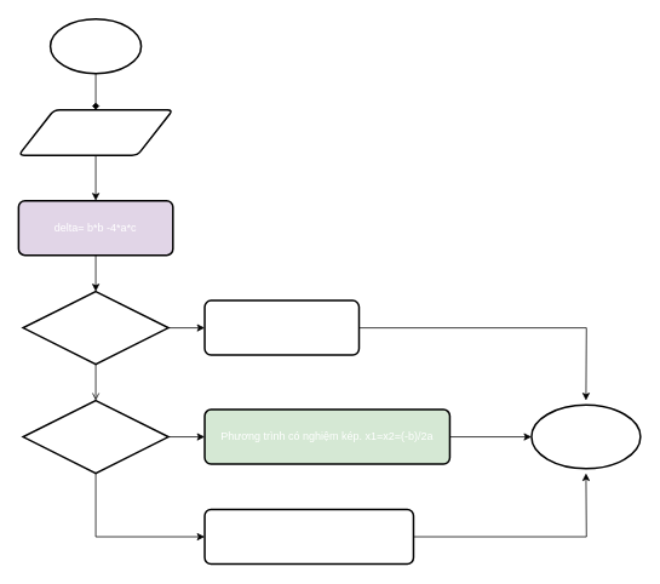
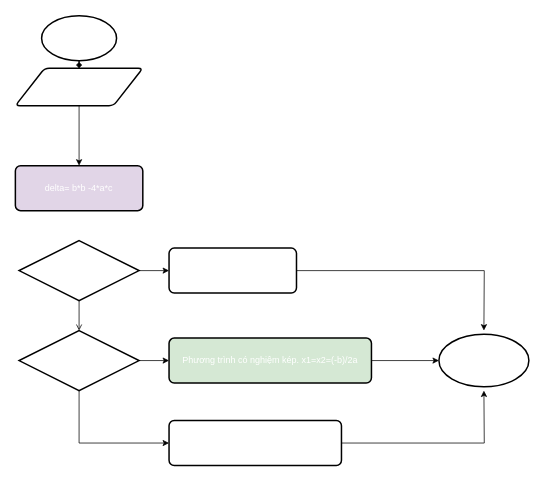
  <mxCell id="0" />
  <mxCell id="1" parent="0" />
  <mxCell id="2" value="true" style="text;strokeColor=none;align=center;fillColor=none;html=1;verticalAlign=middle;whiteSpace=wrap;rounded=0;fontColor=#ffffff;" parent="1" vertex="1"><mxGeometry x="145" y="330" width="100" height="30" as="geometry" /></mxCell>
  <mxCell id="3" value="false" style="text;strokeColor=none;align=center;fillColor=none;html=1;verticalAlign=middle;whiteSpace=wrap;rounded=0;fontColor=#FFFFFF;" parent="1" vertex="1"><mxGeometry x="20" y="402.5" width="100" height="30" as="geometry" /></mxCell>
  <mxCell id="4" value="" style="edgeStyle=orthogonalEdgeStyle;rounded=0;orthogonalLoop=1;jettySize=auto;html=1;endArrow=diamond;" edge="1" parent="1" source="5" target="7"><mxGeometry relative="1" as="geometry" /></mxCell>
  <mxCell id="5" value="&lt;span style=&quot;color: rgb(255, 255, 255);&quot;&gt;Start&lt;/span&gt;" style="strokeWidth=2;html=1;shape=mxgraph.flowchart.start_1;whiteSpace=wrap;" vertex="1" parent="1"><mxGeometry x="55" y="20" width="100" height="60" as="geometry" /></mxCell>
  <mxCell id="6" value="" style="edgeStyle=orthogonalEdgeStyle;rounded=0;orthogonalLoop=1;jettySize=auto;html=1;" edge="1" parent="1" source="7" target="9"><mxGeometry relative="1" as="geometry" /></mxCell>
- <mxCell id="7" value="&lt;span style=&quot;color: rgb(255, 255, 255);&quot;&gt;Nhập a, b, c&lt;/span&gt;" style="shape=parallelogram;html=1;strokeWidth=2;perimeter=parallelogramPerimeter;whiteSpace=wrap;rounded=1;arcSize=12;size=0.23;" vertex="1" parent="1"><mxGeometry x="20" y="120" width="170" height="50" as="geometry" /></mxCell>
- <mxCell id="8" value="" style="edgeStyle=orthogonalEdgeStyle;rounded=0;orthogonalLoop=1;jettySize=auto;html=1;" edge="1" parent="1" source="9" target="12"><mxGeometry relative="1" as="geometry" /></mxCell>
+ <mxCell id="7" value="&lt;span style=&quot;color: rgb(255, 255, 255);&quot;&gt;Nhập a, b, c&lt;/span&gt;" style="shape=parallelogram;html=1;strokeWidth=2;perimeter=parallelogramPerimeter;whiteSpace=wrap;rounded=1;arcSize=12;size=0.23;" vertex="1" parent="1"><mxGeometry x="20" y="90" width="170" height="50" as="geometry" /></mxCell>
  <mxCell id="9" value="&lt;span style=&quot;color: rgb(255, 255, 255);&quot;&gt;delta= b*b -4*a*c&lt;/span&gt;" style="rounded=1;whiteSpace=wrap;html=1;absoluteArcSize=1;arcSize=14;strokeWidth=2;fillColor=#e1d5e7;" vertex="1" parent="1"><mxGeometry x="20" y="220" width="170" height="60" as="geometry" /></mxCell>
  <mxCell id="10" value="" style="edgeStyle=orthogonalEdgeStyle;rounded=0;orthogonalLoop=1;jettySize=auto;html=1;" edge="1" parent="1" source="12" target="17"><mxGeometry relative="1" as="geometry" /></mxCell>
  <mxCell id="11" value="" style="edgeStyle=orthogonalEdgeStyle;rounded=0;orthogonalLoop=1;jettySize=auto;html=1;endArrow=open;" edge="1" parent="1" source="12" target="15"><mxGeometry relative="1" as="geometry" /></mxCell>
  <mxCell id="12" value="&lt;span style=&quot;color: rgb(255, 255, 255);&quot;&gt;delta&amp;lt;0&lt;/span&gt;" style="strokeWidth=2;html=1;shape=mxgraph.flowchart.decision;whiteSpace=wrap;" vertex="1" parent="1"><mxGeometry x="25" y="320" width="160" height="80" as="geometry" /></mxCell>
  <mxCell id="13" value="" style="edgeStyle=orthogonalEdgeStyle;rounded=0;orthogonalLoop=1;jettySize=auto;html=1;" edge="1" parent="1" source="15" target="19"><mxGeometry relative="1" as="geometry" /></mxCell>
  <mxCell id="14" style="edgeStyle=orthogonalEdgeStyle;rounded=0;orthogonalLoop=1;jettySize=auto;html=1;entryX=0;entryY=0.5;entryDx=0;entryDy=0;" edge="1" parent="1" source="15" target="21"><mxGeometry relative="1" as="geometry"><mxPoint x="155" y="680" as="targetPoint" /><Array as="points"><mxPoint x="105" y="590" /></Array></mxGeometry></mxCell>
  <mxCell id="15" value="&lt;span style=&quot;color: rgb(255, 255, 255);&quot;&gt;delta=0&lt;/span&gt;" style="strokeWidth=2;html=1;shape=mxgraph.flowchart.decision;whiteSpace=wrap;" vertex="1" parent="1"><mxGeometry x="25" y="440" width="160" height="80" as="geometry" /></mxCell>
  <mxCell id="16" style="edgeStyle=orthogonalEdgeStyle;rounded=0;orthogonalLoop=1;jettySize=auto;html=1;" edge="1" parent="1" source="17"><mxGeometry relative="1" as="geometry"><mxPoint x="645" y="440" as="targetPoint" /></mxGeometry></mxCell>
  <mxCell id="17" value="&lt;span style=&quot;color: rgb(255, 255, 255);&quot;&gt;Phương trình vô nghiệm&lt;/span&gt;" style="rounded=1;whiteSpace=wrap;html=1;absoluteArcSize=1;arcSize=14;strokeWidth=2;" vertex="1" parent="1"><mxGeometry x="225" y="330" width="170" height="60" as="geometry" /></mxCell>
  <mxCell id="18" value="" style="edgeStyle=orthogonalEdgeStyle;rounded=0;orthogonalLoop=1;jettySize=auto;html=1;" edge="1" parent="1" source="19" target="22"><mxGeometry relative="1" as="geometry" /></mxCell>
  <mxCell id="19" value="&lt;span style=&quot;color: rgb(255, 255, 255);&quot;&gt;Phương trình có nghiệm kép. x1=x2=(-b)/2a&lt;/span&gt;" style="rounded=1;whiteSpace=wrap;html=1;absoluteArcSize=1;arcSize=14;strokeWidth=2;fillColor=#d5e8d4;" vertex="1" parent="1"><mxGeometry x="225" y="450" width="270" height="60" as="geometry" /></mxCell>
  <mxCell id="20" style="edgeStyle=orthogonalEdgeStyle;rounded=0;orthogonalLoop=1;jettySize=auto;html=1;" edge="1" parent="1" source="21"><mxGeometry relative="1" as="geometry"><mxPoint x="645" y="520" as="targetPoint" /></mxGeometry></mxCell>
  <mxCell id="21" value="&lt;span style=&quot;color: rgb(255, 255, 255);&quot;&gt;Phương trình có 2 nghiệm phân biệt&lt;/span&gt;&lt;br style=&quot;color: rgb(255, 255, 255);&quot;&gt;&lt;div style=&quot;color: rgb(255, 255, 255);&quot;&gt;&amp;nbsp;x1 = (-b + sqrt(delta) / 2a)&lt;/div&gt;&lt;div style=&quot;color: rgb(255, 255, 255);&quot;&gt;&amp;nbsp;x2 = (-b - sqrt(delta) / 2a)&lt;/div&gt;" style="rounded=1;whiteSpace=wrap;html=1;absoluteArcSize=1;arcSize=14;strokeWidth=2;" vertex="1" parent="1"><mxGeometry x="225" y="560" width="230" height="60" as="geometry" /></mxCell>
  <mxCell id="22" value="&lt;span style=&quot;color: rgb(255, 255, 255);&quot;&gt;End&lt;/span&gt;" style="strokeWidth=2;html=1;shape=mxgraph.flowchart.start_1;whiteSpace=wrap;" vertex="1" parent="1"><mxGeometry x="585" y="445" width="120" height="70" as="geometry" /></mxCell>
  <mxCell id="23" value="true" style="text;strokeColor=none;align=center;fillColor=none;html=1;verticalAlign=middle;whiteSpace=wrap;rounded=0;fontColor=#ffffff;" vertex="1" parent="1"><mxGeometry x="145" y="450" width="100" height="30" as="geometry" /></mxCell>
  <mxCell id="24" value="false" style="text;strokeColor=none;align=center;fillColor=none;html=1;verticalAlign=middle;whiteSpace=wrap;rounded=0;fontColor=#FFFFFF;" vertex="1" parent="1"><mxGeometry x="85" y="550" width="100" height="30" as="geometry" /></mxCell>
